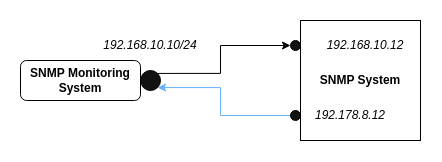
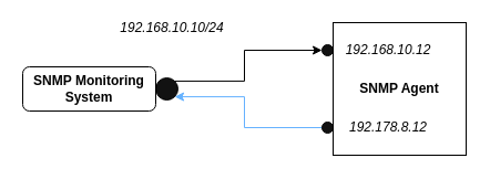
  <mxCell id="0" />
  <mxCell id="1" parent="0" />
  <mxCell id="2" style="edgeStyle=orthogonalEdgeStyle;rounded=0;orthogonalLoop=1;jettySize=auto;html=1;entryX=1;entryY=1;entryDx=0;entryDy=0;exitX=0;exitY=0.5;exitDx=0;exitDy=0;strokeColor=#66B2FF;" edge="1" parent="1" source="8" target="7"><mxGeometry relative="1" as="geometry"><mxPoint x="281.46" y="135" as="sourcePoint" /><mxPoint x="129.996" y="108.536" as="targetPoint" /><Array as="points"><mxPoint x="220" y="115" /><mxPoint x="220" y="87" /></Array></mxGeometry></mxCell>
- <mxCell id="3" value="SNMP System" style="rounded=0;whiteSpace=wrap;html=1;fontStyle=1" parent="1" vertex="1"><mxGeometry x="300" y="20" width="120" height="120" as="geometry" /></mxCell>
+ <mxCell id="3" value="SNMP Agent" style="rounded=0;whiteSpace=wrap;html=1;fontStyle=1" parent="1" vertex="1"><mxGeometry x="300" y="20" width="120" height="120" as="geometry" /></mxCell>
  <mxCell id="4" style="edgeStyle=orthogonalEdgeStyle;rounded=0;orthogonalLoop=1;jettySize=auto;html=1;entryX=0;entryY=0.5;entryDx=0;entryDy=0;exitX=1;exitY=0;exitDx=0;exitDy=0;endArrow=classic;endFill=1;startFill=0;startArrow=none;" parent="1" source="7" target="6" edge="1"><mxGeometry relative="1" as="geometry"><Array as="points"><mxPoint x="220" y="73" /><mxPoint x="220" y="45" /></Array></mxGeometry></mxCell>
  <mxCell id="5" value="SNMP Monitoring System" style="whiteSpace=wrap;html=1;fontStyle=1;rounded=1;" parent="1" vertex="1"><mxGeometry x="20" y="60" width="120" height="40" as="geometry" /></mxCell>
  <mxCell id="6" value="" style="ellipse;whiteSpace=wrap;html=1;aspect=fixed;fillColor=#121212;" vertex="1" parent="1"><mxGeometry x="290" y="40" width="10" height="10" as="geometry" /></mxCell>
  <mxCell id="7" value="" style="ellipse;whiteSpace=wrap;html=1;aspect=fixed;fillColor=#121212;" vertex="1" parent="1"><mxGeometry x="140" y="70" width="20" height="20" as="geometry" /></mxCell>
  <mxCell id="8" value="" style="ellipse;whiteSpace=wrap;html=1;aspect=fixed;fillColor=#121212;" vertex="1" parent="1"><mxGeometry x="290" y="110" width="10" height="10" as="geometry" /></mxCell>
- <mxCell id="9" value="192.168.10.10/24" style="text;html=1;align=center;verticalAlign=middle;whiteSpace=wrap;rounded=0;fontStyle=2" vertex="1" parent="1"><mxGeometry x="100" y="30" width="100" height="30" as="geometry" /></mxCell>
- <mxCell id="10" value="192.168.10.12" style="text;html=1;align=center;verticalAlign=middle;whiteSpace=wrap;rounded=0;fontStyle=2" vertex="1" parent="1"><mxGeometry x="325" y="30" width="80" height="30" as="geometry" /></mxCell>
+ <mxCell id="9" value="192.168.10.10/24" style="text;html=1;align=center;verticalAlign=middle;whiteSpace=wrap;rounded=0;fontStyle=2" vertex="1" parent="1"><mxGeometry x="105" y="10" width="100" height="30" as="geometry" /></mxCell>
+ <mxCell id="10" value="192.168.10.12" style="text;html=1;align=center;verticalAlign=middle;whiteSpace=wrap;rounded=0;fontStyle=2" vertex="1" parent="1"><mxGeometry x="310" y="30" width="80" height="30" as="geometry" /></mxCell>
  <mxCell id="11" value="192.178.8.12" style="text;html=1;align=center;verticalAlign=middle;whiteSpace=wrap;rounded=0;fontStyle=2" vertex="1" parent="1"><mxGeometry x="310" y="100" width="80" height="30" as="geometry" /></mxCell>
